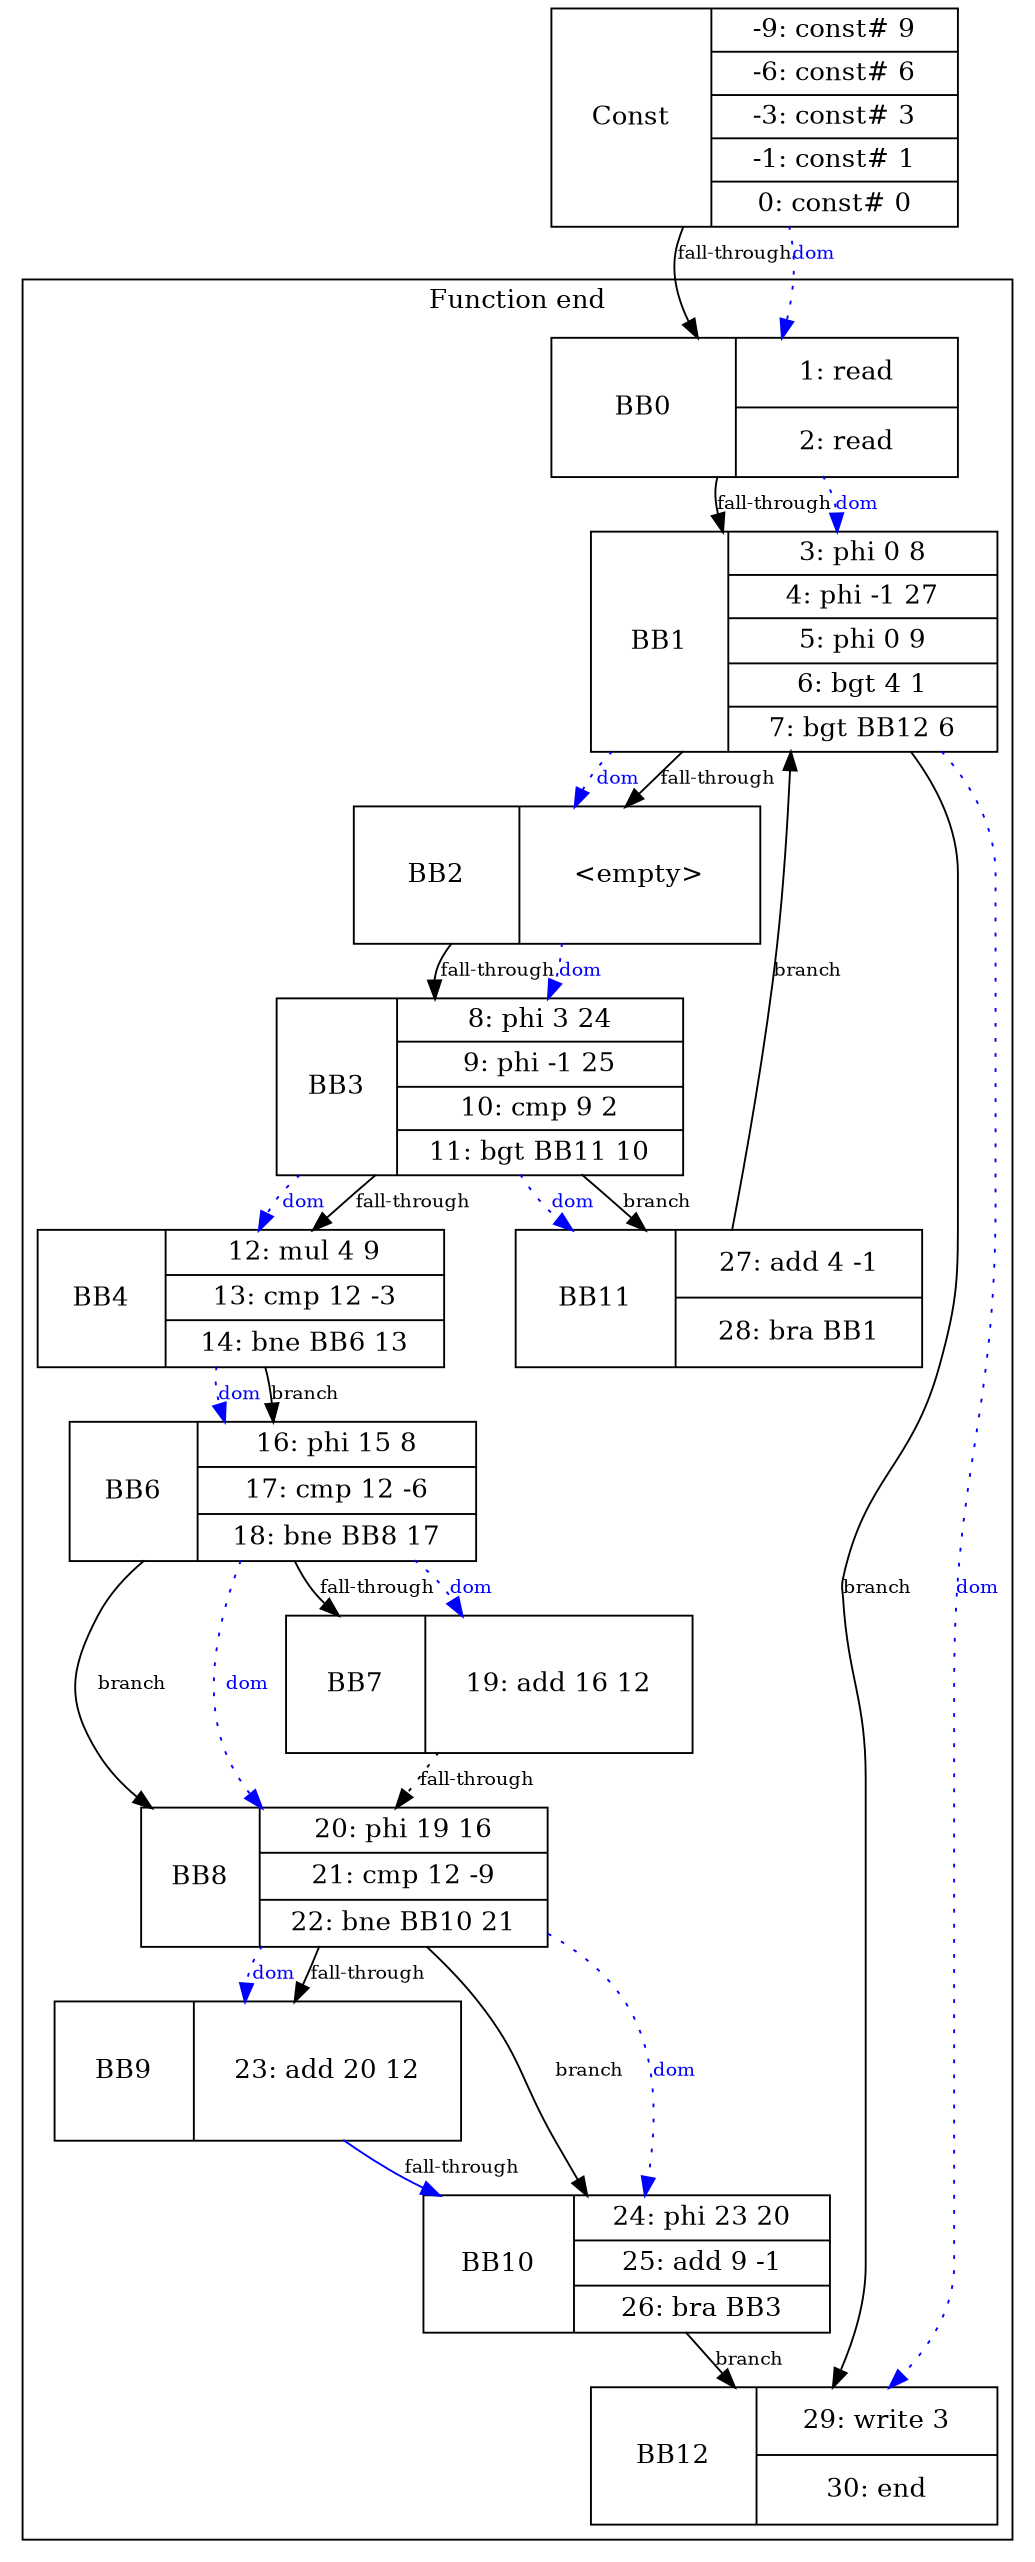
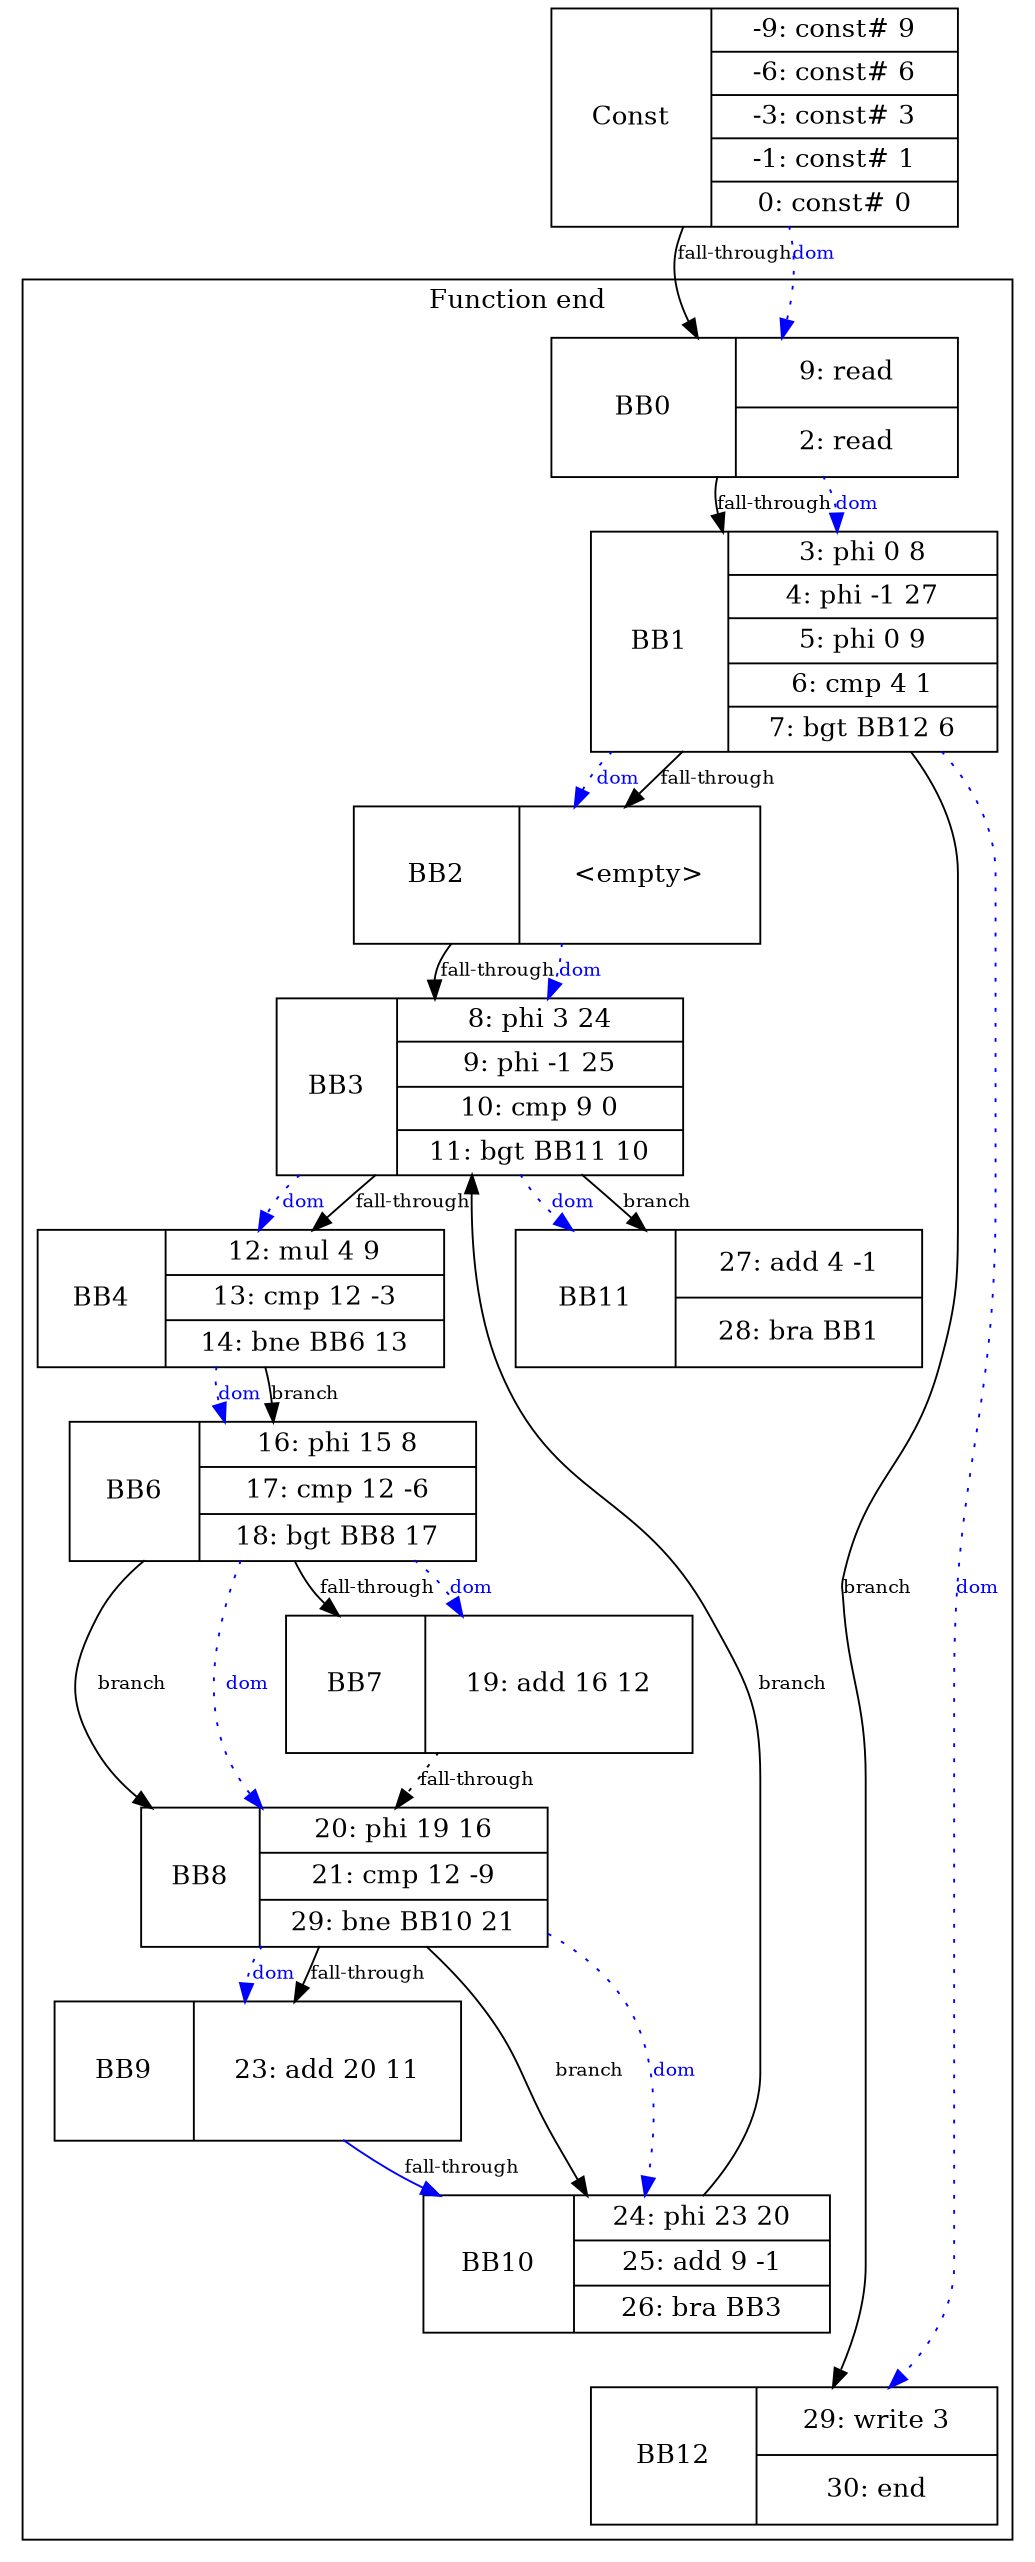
  digraph {
    node [shape=record]
    edge [fontsize=10]
-   n1 [height=1.0 label="BB0 | {1: read | 2: read}" width=3.0]
-   n2 [height=1.0 label="BB1 | {3: phi 0 8 | 4: phi -1 27 | 5: phi 0 9 | 6: bgt 4 1 | 7: bgt BB12 6}" width=3.0]
+   n1 [height=1.0 label="BB0 | {9: read | 2: read}" width=3.0]
+   n2 [height=1.0 label="BB1 | {3: phi 0 8 | 4: phi -1 27 | 5: phi 0 9 | 6: cmp 4 1 | 7: bgt BB12 6}" width=3.0]
    n3 [height=1.0 label="BB2 | {\<empty\>}" width=3.0]
    n4 [height=1.0 label="BB12 | {29: write 3 | 30: end}" width=3.0]
-   n5 [height=1.0 label="BB3 | {8: phi 3 24 | 9: phi -1 25 | 10: cmp 9 2 | 11: bgt BB11 10}" width=3.0]
+   n5 [height=1.0 label="BB3 | {8: phi 3 24 | 9: phi -1 25 | 10: cmp 9 0 | 11: bgt BB11 10}" width=3.0]
    n6 [height=1.0 label="BB4 | {12: mul 4 9 | 13: cmp 12 -3 | 14: bne BB6 13}" width=3.0]
    n7 [height=1.0 label="BB11 | {27: add 4 -1 | 28: bra BB1}" width=3.0]
-   n8 [height=1.0 label="BB6 | {16: phi 15 8 | 17: cmp 12 -6 | 18: bne BB8 17}" width=3.0]
+   n8 [height=1.0 label="BB6 | {16: phi 15 8 | 17: cmp 12 -6 | 18: bgt BB8 17}" width=3.0]
    n9 [height=1.0 label="BB7 | {19: add 16 12}" width=3.0]
-   n10 [height=1.0 label="BB8 | {20: phi 19 16 | 21: cmp 12 -9 | 22: bne BB10 21}" width=3.0]
-   n11 [height=1.0 label="BB9 | {23: add 20 12}" width=3.0]
+   n10 [height=1.0 label="BB8 | {20: phi 19 16 | 21: cmp 12 -9 | 29: bne BB10 21}" width=3.0]
+   n11 [height=1.0 label="BB9 | {23: add 20 11}" width=3.0]
    n12 [height=1.0 label="BB10 | {24: phi 23 20 | 25: add 9 -1 | 26: bra BB3}" width=3.0]
    n13 [height=1.0 label="Const | {-9: const# 9 | -6: const# 6 | -3: const# 3 | -1: const# 1 | 0: const# 0}" width=3.0]
    subgraph cluster_1 {
      label="Function end"
      nodesep=0.5
      rankdir=TB
      ranksep=1.0
      n1
      n2
      n3
      n4
      n5
      n6
      n7
      n8
      n9
      n10
      n11
      n12
    }
    subgraph sub_2 {
      n1
      n13
    }
    n1 -> n2 [label="fall-through"]
    n1 -> n2 [color=blue fontcolor=blue label=dom style=dotted]
    n2 -> n3 [label="fall-through"]
    n2 -> n3 [color=blue fontcolor=blue label=dom style=dotted]
    n2 -> n4 [label=branch]
    n2 -> n4 [color=blue fontcolor=blue label=dom style=dotted]
    n3 -> n5 [label="fall-through"]
    n3 -> n5 [color=blue fontcolor=blue label=dom style=dotted]
    n5 -> n6 [label="fall-through"]
    n5 -> n6 [color=blue fontcolor=blue label=dom style=dotted]
    n5 -> n7 [label=branch]
    n5 -> n7 [color=blue fontcolor=blue label=dom style=dotted]
    n6 -> n8 [label=branch]
    n6 -> n8 [color=blue fontcolor=blue label=dom style=dotted]
-   n7 -> n2 [label=branch]
    n8 -> n9 [label="fall-through"]
    n8 -> n9 [color=blue fontcolor=blue label=dom style=dotted]
    n8 -> n10 [label=branch]
    n8 -> n10 [color=blue fontcolor=blue label=dom style=dotted]
    n9 -> n10 [label="fall-through" style=dotted]
    n10 -> n11 [label="fall-through"]
    n10 -> n11 [color=blue fontcolor=blue label=dom style=dotted]
    n10 -> n12 [label=branch]
    n10 -> n12 [color=blue fontcolor=blue label=dom style=dotted]
    n11 -> n12 [color=blue label="fall-through"]
-   n12 -> n4 [label=branch]
+   n12 -> n5 [label=branch]
    n13 -> n1 [label="fall-through"]
    n13 -> n1 [color=blue fontcolor=blue label=dom style=dotted]
  }
